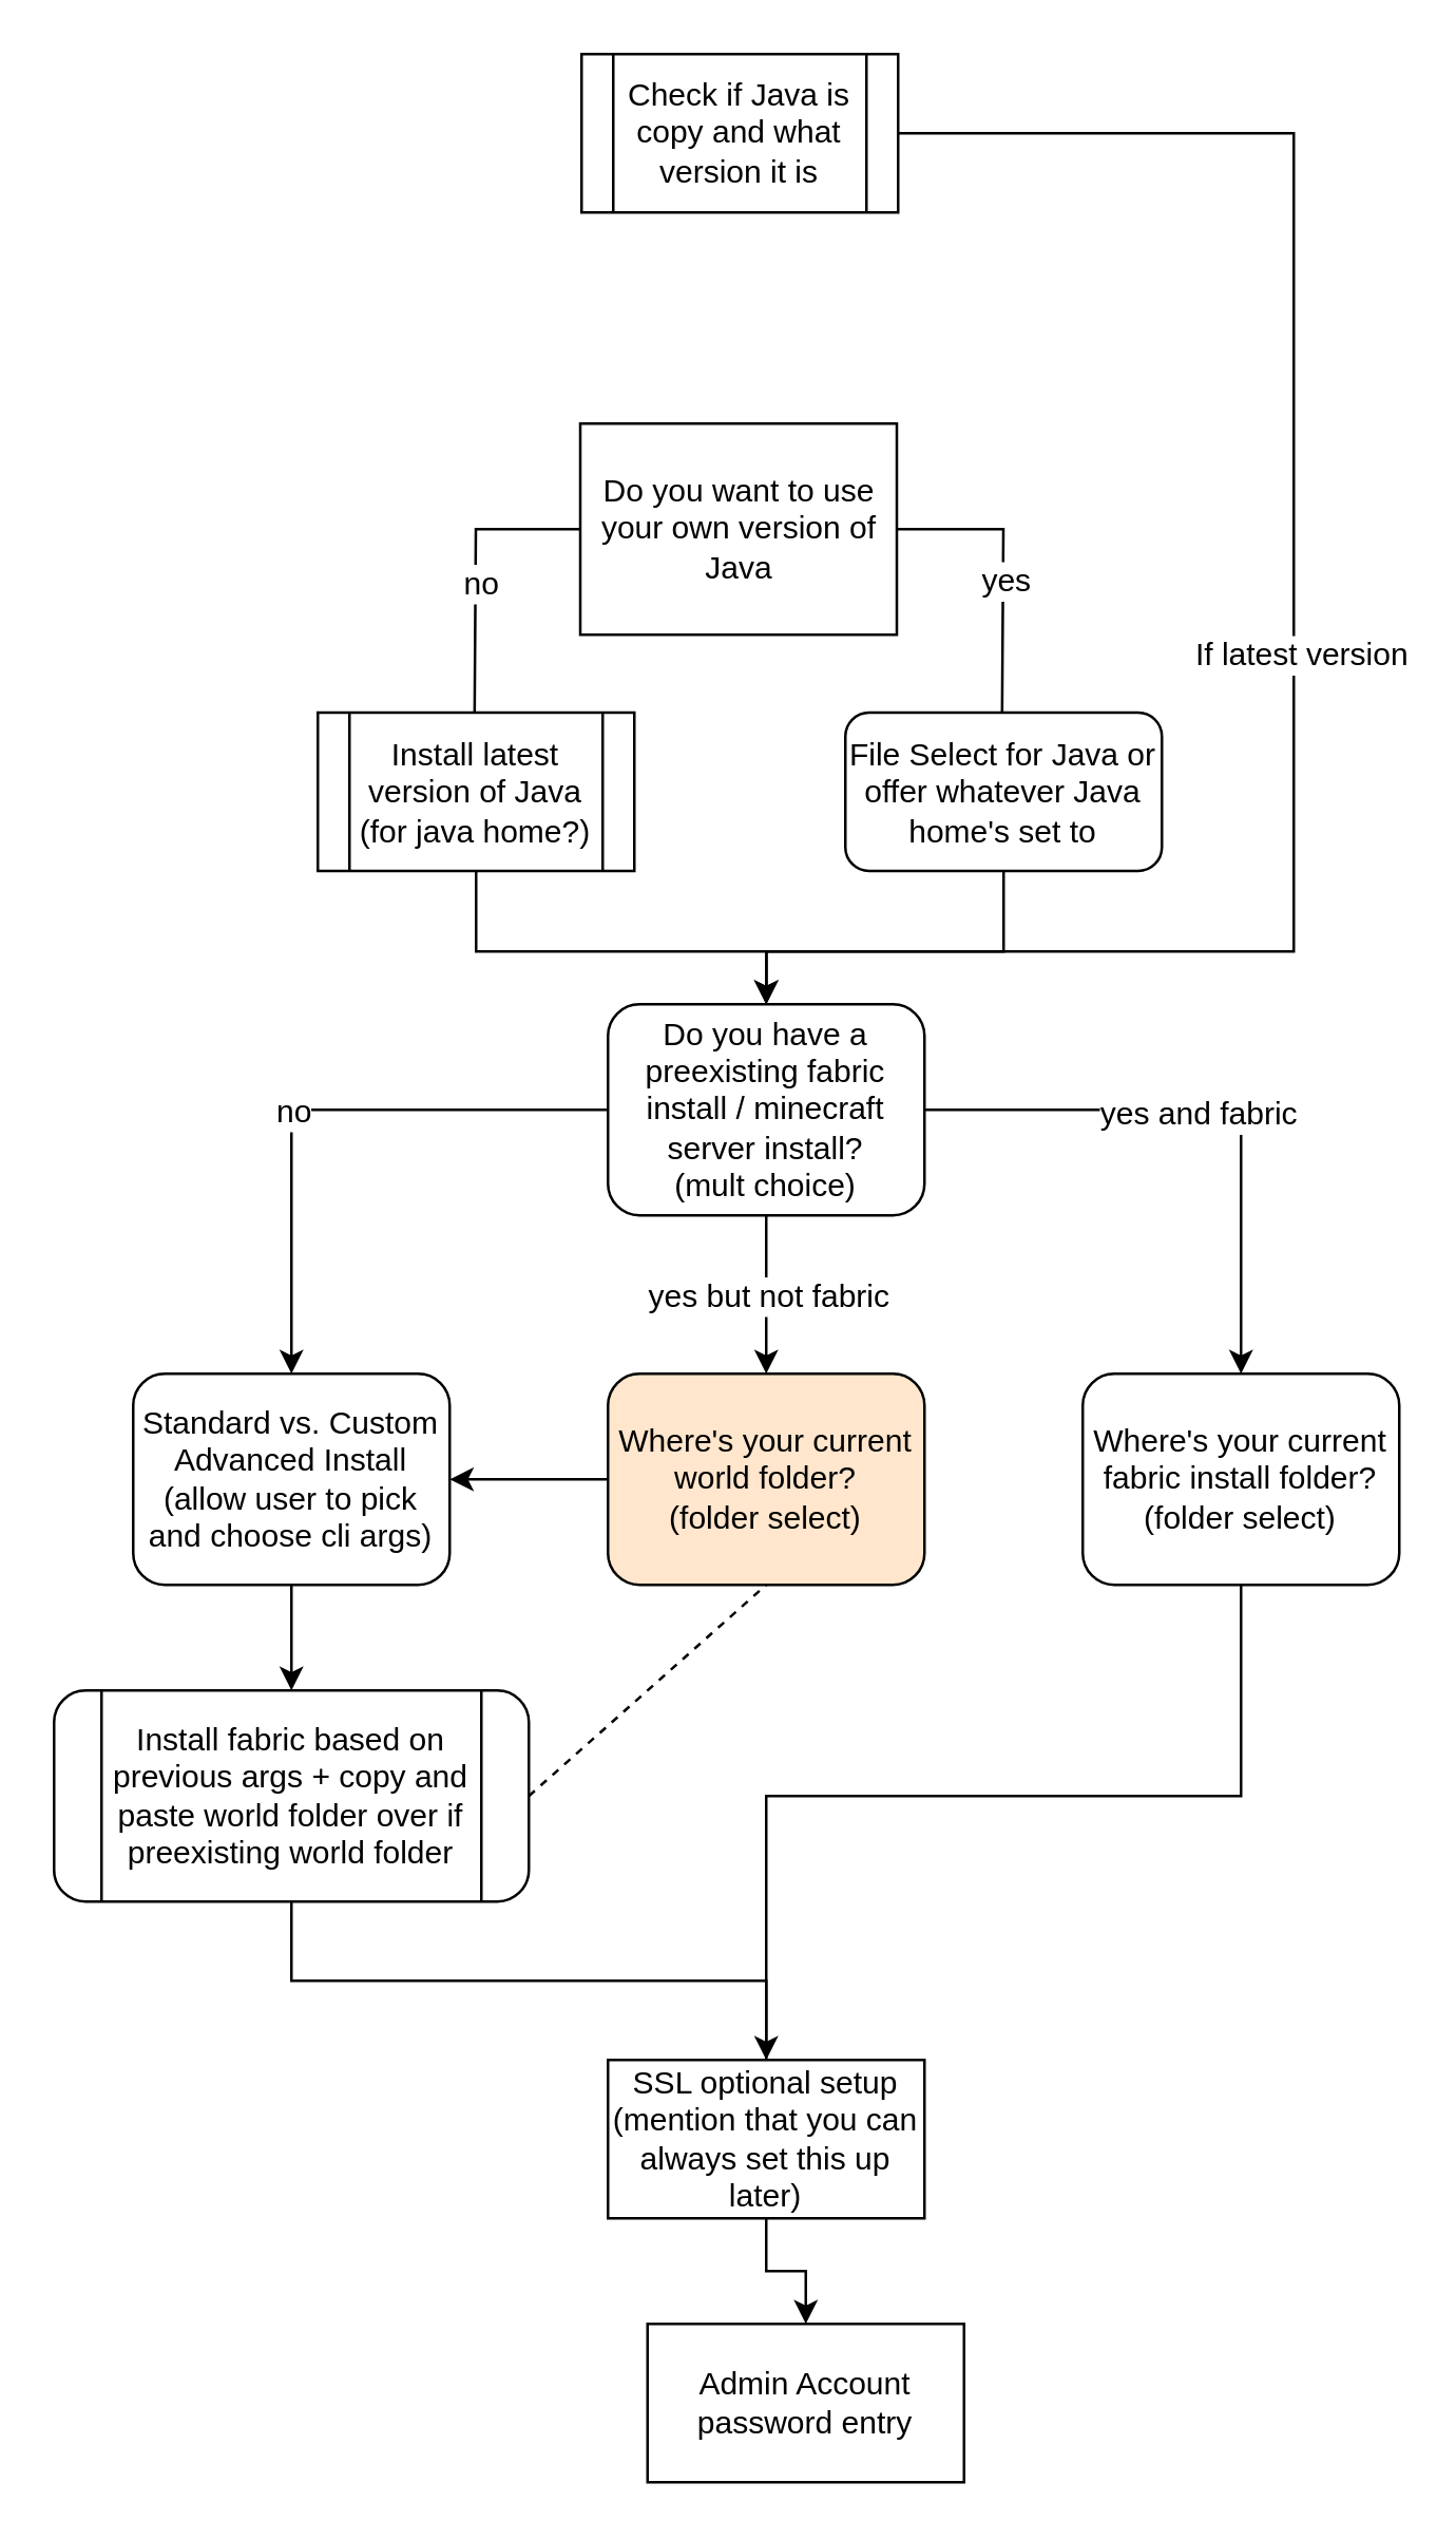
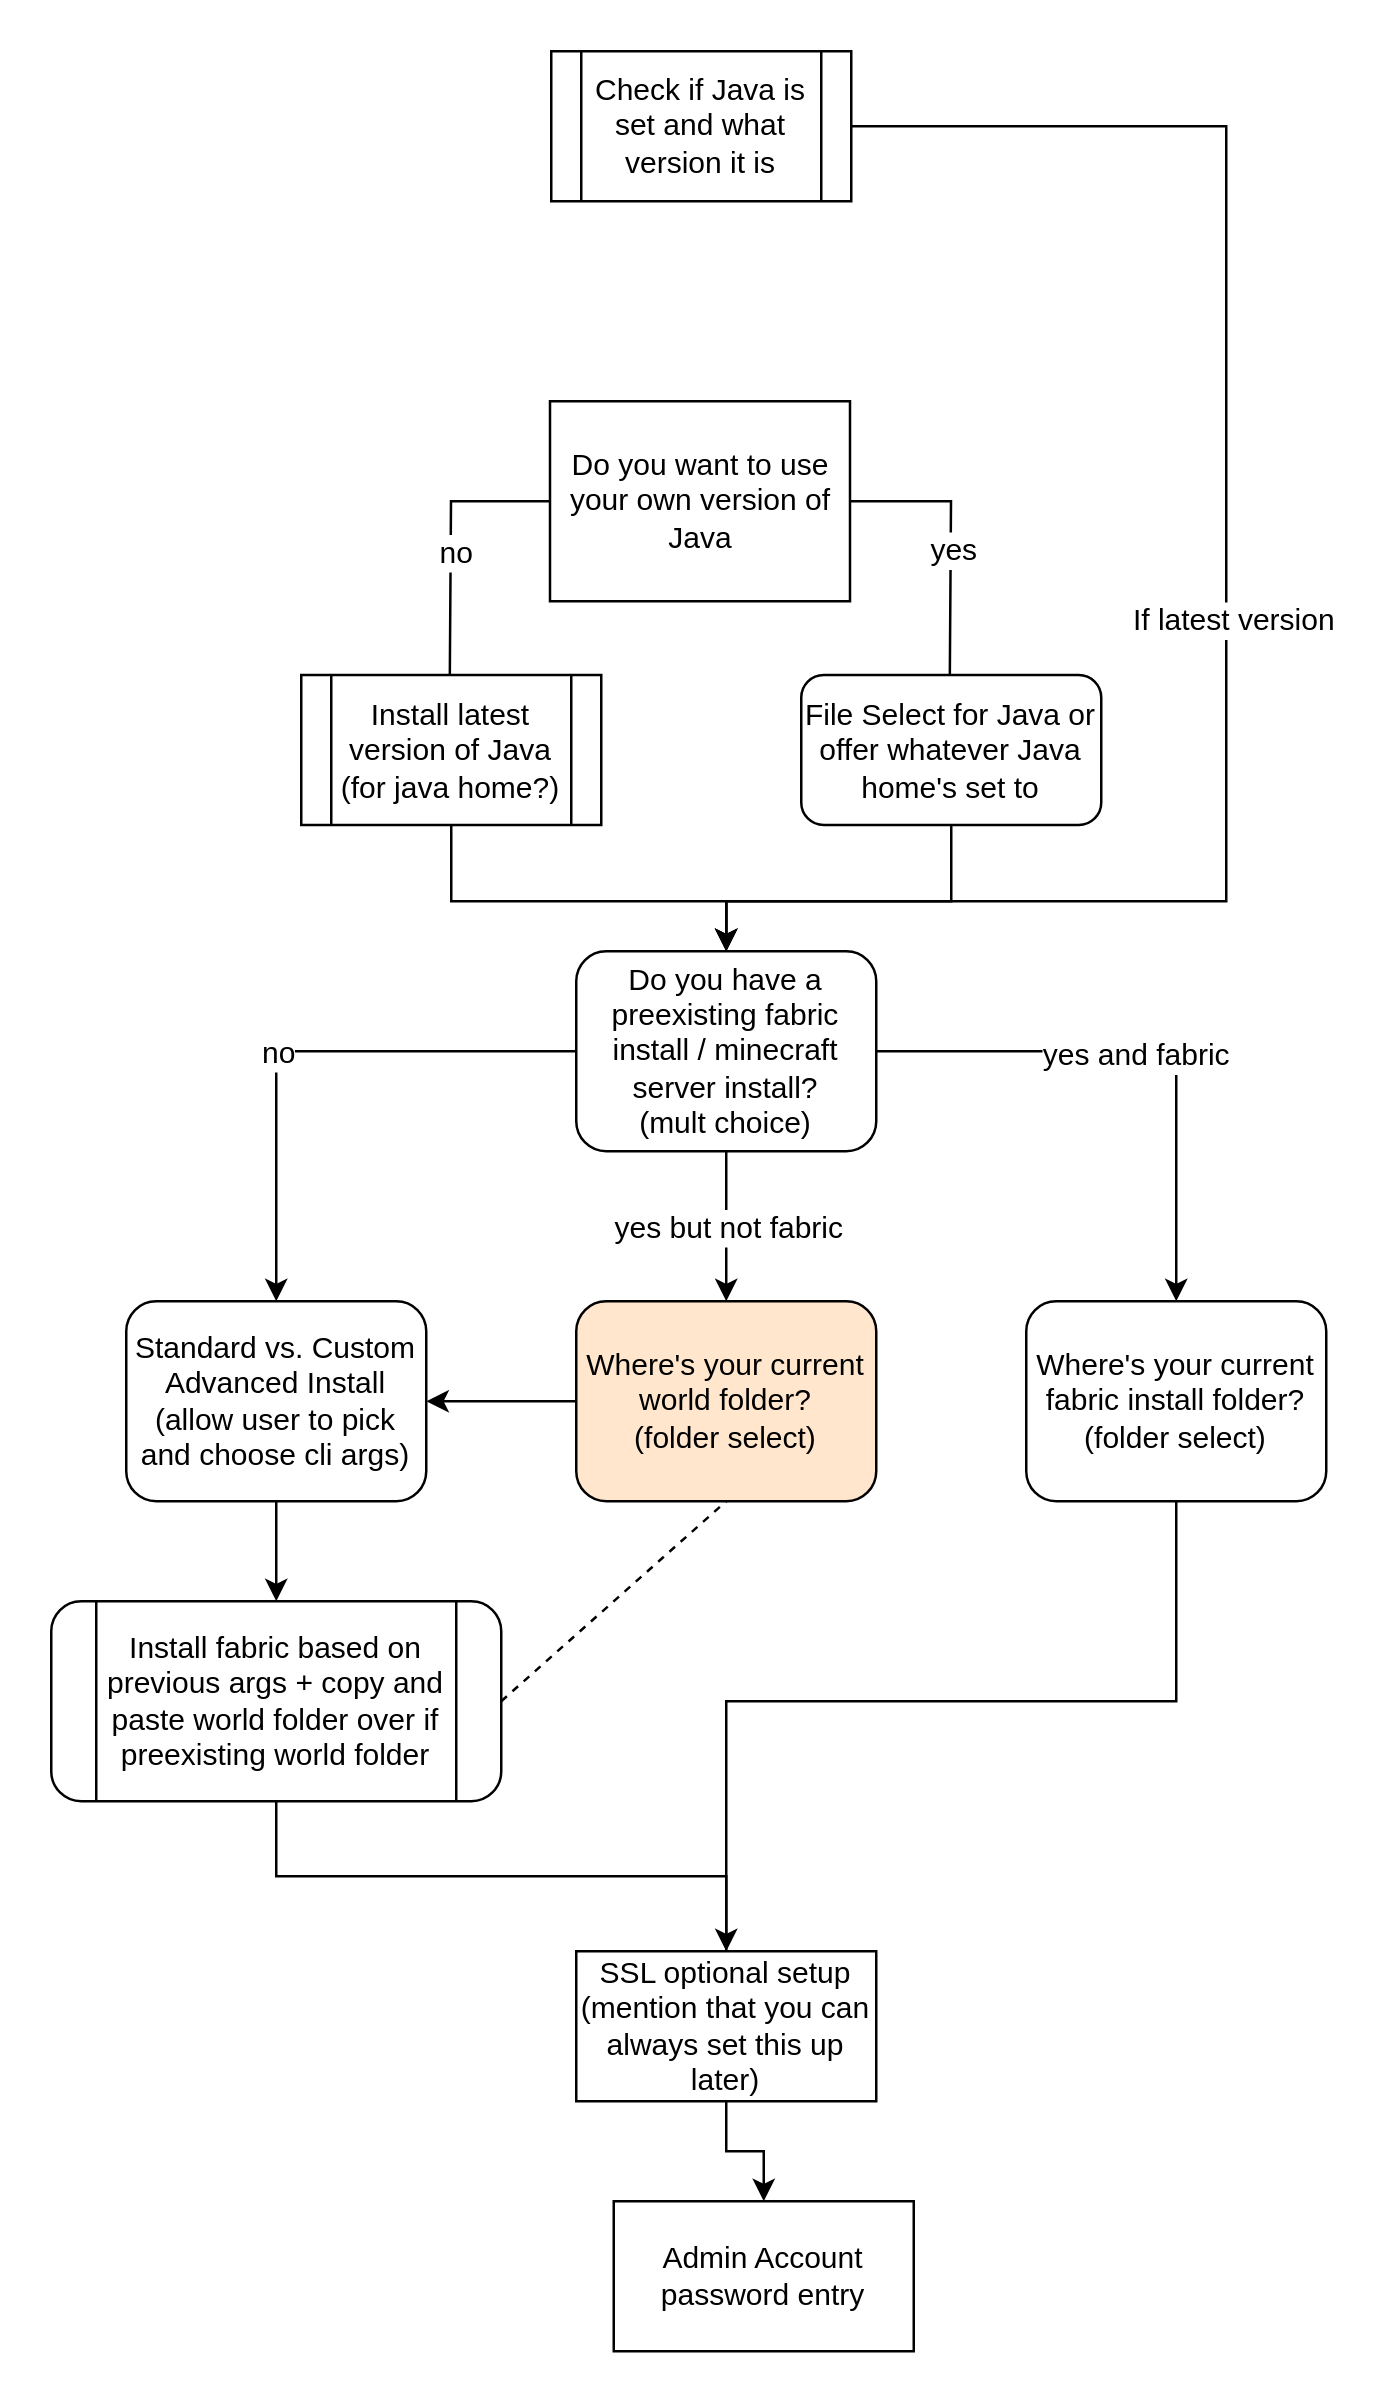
  <mxCell id="0" />
  <mxCell id="1" parent="0" />
  <mxCell id="2" style="edgeStyle=orthogonalEdgeStyle;rounded=0;orthogonalLoop=1;jettySize=auto;html=1;exitX=0;exitY=0.5;exitDx=0;exitDy=0;entryX=0.5;entryY=0;entryDx=0;entryDy=0;" parent="1" source="6" edge="1"><mxGeometry relative="1" as="geometry"><mxPoint x="179.357" y="280.286" as="targetPoint" /></mxGeometry></mxCell>
  <mxCell id="3" value="no" style="text;html=1;resizable=0;points=[];align=center;verticalAlign=middle;labelBackgroundColor=#ffffff;" parent="2" vertex="1" connectable="0"><mxGeometry x="-0.359" y="20" relative="1" as="geometry"><mxPoint as="offset" /></mxGeometry></mxCell>
  <mxCell id="4" style="edgeStyle=orthogonalEdgeStyle;rounded=0;orthogonalLoop=1;jettySize=auto;html=1;entryX=0.5;entryY=0;entryDx=0;entryDy=0;" parent="1" source="6" edge="1"><mxGeometry relative="1" as="geometry"><mxPoint x="379.357" y="280.286" as="targetPoint" /></mxGeometry></mxCell>
  <mxCell id="5" value="yes" style="text;html=1;resizable=0;points=[];align=center;verticalAlign=middle;labelBackgroundColor=#ffffff;" parent="4" vertex="1" connectable="0"><mxGeometry x="-0.335" y="-20" relative="1" as="geometry"><mxPoint x="21" y="20" as="offset" /></mxGeometry></mxCell>
  <mxCell id="6" value="Do you want to use your own version of Java" style="whiteSpace=wrap;html=1;rounded=0;" parent="1" vertex="1"><mxGeometry x="219.5" y="160" width="120" height="80" as="geometry" /></mxCell>
  <mxCell id="7" style="edgeStyle=orthogonalEdgeStyle;rounded=0;orthogonalLoop=1;jettySize=auto;html=1;exitX=0;exitY=0.5;exitDx=0;exitDy=0;entryX=0.5;entryY=0;entryDx=0;entryDy=0;" parent="1" source="13" target="24" edge="1"><mxGeometry relative="1" as="geometry"><mxPoint x="190" y="590" as="targetPoint" /></mxGeometry></mxCell>
  <mxCell id="8" value="no" style="text;html=1;resizable=0;points=[];align=center;verticalAlign=middle;labelBackgroundColor=#ffffff;" parent="7" vertex="1" connectable="0"><mxGeometry x="-0.111" y="6" relative="1" as="geometry"><mxPoint x="-22" y="-6" as="offset" /></mxGeometry></mxCell>
  <mxCell id="9" style="edgeStyle=orthogonalEdgeStyle;rounded=0;orthogonalLoop=1;jettySize=auto;html=1;entryX=0.5;entryY=0;entryDx=0;entryDy=0;" parent="1" source="13" target="15" edge="1"><mxGeometry relative="1" as="geometry" /></mxCell>
  <mxCell id="10" value="yes and fabric&lt;br&gt;" style="text;html=1;resizable=0;points=[];align=center;verticalAlign=middle;labelBackgroundColor=#ffffff;" parent="9" vertex="1" connectable="0"><mxGeometry x="-0.067" y="-1" relative="1" as="geometry"><mxPoint as="offset" /></mxGeometry></mxCell>
  <mxCell id="11" style="edgeStyle=orthogonalEdgeStyle;rounded=0;orthogonalLoop=1;jettySize=auto;html=1;exitX=0.5;exitY=1;exitDx=0;exitDy=0;labelBackgroundColor=#0A0A0A;fontColor=#FFFFFF;entryX=0.5;entryY=0;entryDx=0;entryDy=0;" parent="1" source="13" target="25" edge="1"><mxGeometry relative="1" as="geometry"><mxPoint x="330" y="560" as="targetPoint" /></mxGeometry></mxCell>
  <mxCell id="12" value="&lt;font color=&quot;#000000&quot;&gt;yes but not fabric&lt;/font&gt;" style="text;html=1;resizable=0;points=[];align=center;verticalAlign=middle;labelBackgroundColor=#ffffff;fontColor=#FFFFFF;" parent="11" vertex="1" connectable="0"><mxGeometry x="0.333" relative="1" as="geometry"><mxPoint y="-10" as="offset" /></mxGeometry></mxCell>
  <mxCell id="13" value="Do you have a preexisting fabric install / minecraft server install?&lt;br&gt;(mult choice)&lt;br&gt;" style="rounded=1;whiteSpace=wrap;html=1;" parent="1" vertex="1"><mxGeometry x="230" y="380" width="120" height="80" as="geometry" /></mxCell>
  <mxCell id="14" style="edgeStyle=orthogonalEdgeStyle;rounded=0;orthogonalLoop=1;jettySize=auto;html=1;entryX=1;entryY=0.5;entryDx=0;entryDy=0;" edge="1" parent="1" source="15" target="31"><mxGeometry relative="1" as="geometry"><Array as="points"><mxPoint x="470" y="680" /><mxPoint x="290" y="680" /><mxPoint x="290" y="810" /></Array></mxGeometry></mxCell>
  <mxCell id="15" value="Where's your current fabric install folder? (folder select)" style="rounded=1;whiteSpace=wrap;html=1;" parent="1" vertex="1"><mxGeometry x="410" y="520" width="120" height="80" as="geometry" /></mxCell>
  <mxCell id="16" style="edgeStyle=orthogonalEdgeStyle;rounded=0;orthogonalLoop=1;jettySize=auto;html=1;exitX=1;exitY=0.5;exitDx=0;exitDy=0;" parent="1" source="18" edge="1"><mxGeometry relative="1" as="geometry"><mxPoint x="290" y="380" as="targetPoint" /><Array as="points"><mxPoint x="490" y="50" /><mxPoint x="490" y="360" /><mxPoint x="290" y="360" /></Array></mxGeometry></mxCell>
  <mxCell id="17" value="If latest version" style="text;html=1;resizable=0;points=[];align=center;verticalAlign=middle;labelBackgroundColor=#ffffff;" parent="16" vertex="1" connectable="0"><mxGeometry x="-0.09" y="-38" relative="1" as="geometry"><mxPoint x="40" y="38" as="offset" /></mxGeometry></mxCell>
- <mxCell id="18" value="Check if Java is copy and what version it is" style="shape=process;whiteSpace=wrap;html=1;backgroundOutline=1;" parent="1" vertex="1"><mxGeometry x="220" y="20" width="120" height="60" as="geometry" /></mxCell>
+ <mxCell id="18" value="Check if Java is set and what version it is" style="shape=process;whiteSpace=wrap;html=1;backgroundOutline=1;" parent="1" vertex="1"><mxGeometry x="220" y="20" width="120" height="60" as="geometry" /></mxCell>
  <mxCell id="19" style="edgeStyle=orthogonalEdgeStyle;rounded=0;orthogonalLoop=1;jettySize=auto;html=1;exitX=0.5;exitY=1;exitDx=0;exitDy=0;labelBackgroundColor=#0A0A0A;fontColor=#FFFFFF;" parent="1" source="20" edge="1"><mxGeometry relative="1" as="geometry"><mxPoint x="290" y="380" as="targetPoint" /><Array as="points"><mxPoint x="380" y="360" /><mxPoint x="290" y="360" /></Array></mxGeometry></mxCell>
  <mxCell id="20" value="&lt;span&gt;File Select for Java or offer whatever Java home's set to&lt;/span&gt;" style="rounded=1;whiteSpace=wrap;html=1;" parent="1" vertex="1"><mxGeometry x="320" y="269.5" width="120" height="60" as="geometry" /></mxCell>
  <mxCell id="21" style="edgeStyle=orthogonalEdgeStyle;rounded=0;orthogonalLoop=1;jettySize=auto;html=1;exitX=0.5;exitY=1;exitDx=0;exitDy=0;labelBackgroundColor=#0A0A0A;fontColor=#FFFFFF;" parent="1" source="22" edge="1"><mxGeometry relative="1" as="geometry"><mxPoint x="290" y="380" as="targetPoint" /><Array as="points"><mxPoint x="180" y="360" /><mxPoint x="290" y="360" /></Array></mxGeometry></mxCell>
  <mxCell id="22" value="Install latest version of Java (for java home?)" style="shape=process;whiteSpace=wrap;html=1;backgroundOutline=1;" parent="1" vertex="1"><mxGeometry x="120" y="269.5" width="120" height="60" as="geometry" /></mxCell>
  <mxCell id="23" style="edgeStyle=orthogonalEdgeStyle;rounded=0;orthogonalLoop=1;jettySize=auto;html=1;exitX=0.5;exitY=1;exitDx=0;exitDy=0;labelBackgroundColor=#0A0A0A;fontColor=#FFFFFF;" parent="1" source="24" target="28" edge="1"><mxGeometry relative="1" as="geometry" /></mxCell>
  <mxCell id="24" value="Standard vs. Custom Advanced Install (allow user to pick and choose cli args)" style="rounded=1;whiteSpace=wrap;html=1;" parent="1" vertex="1"><mxGeometry x="50" y="520" width="120" height="80" as="geometry" /></mxCell>
  <mxCell id="25" value="Where's your current world folder?&lt;br&gt;(folder select)&lt;br&gt;" style="rounded=1;whiteSpace=wrap;html=1;fillColor=#ffe6cc;" parent="1" vertex="1"><mxGeometry x="230" y="520" width="120" height="80" as="geometry" /></mxCell>
  <mxCell id="26" value="" style="endArrow=classic;html=1;labelBackgroundColor=#0A0A0A;fontColor=#FFFFFF;exitX=0;exitY=0.5;exitDx=0;exitDy=0;entryX=1;entryY=0.5;entryDx=0;entryDy=0;" parent="1" source="25" target="24" edge="1"><mxGeometry width="50" height="50" relative="1" as="geometry"><mxPoint x="50" y="670" as="sourcePoint" /><mxPoint x="100" y="620" as="targetPoint" /></mxGeometry></mxCell>
  <mxCell id="27" style="edgeStyle=orthogonalEdgeStyle;rounded=0;orthogonalLoop=1;jettySize=auto;html=1;exitX=0.5;exitY=1;exitDx=0;exitDy=0;" edge="1" parent="1" source="28" target="31"><mxGeometry relative="1" as="geometry" /></mxCell>
  <mxCell id="28" value="Install fabric based on previous args + copy and paste world folder over if preexisting world folder" style="shape=process;whiteSpace=wrap;html=1;backgroundOutline=1;rounded=1;" parent="1" vertex="1"><mxGeometry x="20" y="640" width="180" height="80" as="geometry" /></mxCell>
  <mxCell id="29" value="" style="endArrow=none;dashed=1;html=1;labelBackgroundColor=#0A0A0A;fontColor=#FFFFFF;entryX=0.5;entryY=1;entryDx=0;entryDy=0;exitX=1;exitY=0.5;exitDx=0;exitDy=0;" parent="1" source="28" target="25" edge="1"><mxGeometry width="50" height="50" relative="1" as="geometry"><mxPoint x="50" y="770" as="sourcePoint" /><mxPoint x="100" y="720" as="targetPoint" /></mxGeometry></mxCell>
  <mxCell id="30" style="edgeStyle=orthogonalEdgeStyle;rounded=0;orthogonalLoop=1;jettySize=auto;html=1;exitX=0.5;exitY=1;exitDx=0;exitDy=0;entryX=0.5;entryY=0;entryDx=0;entryDy=0;" edge="1" parent="1" source="31" target="32"><mxGeometry relative="1" as="geometry" /></mxCell>
  <mxCell id="31" value="SSL optional setup&lt;br&gt;(mention that you can always set this up later)&lt;br&gt;" style="rounded=0;whiteSpace=wrap;html=1;" vertex="1" parent="1"><mxGeometry x="230" y="780" width="120" height="60" as="geometry" /></mxCell>
  <mxCell id="32" value="Admin Account password entry" style="rounded=0;whiteSpace=wrap;html=1;" vertex="1" parent="1"><mxGeometry x="245" y="880" width="120" height="60" as="geometry" /></mxCell>
